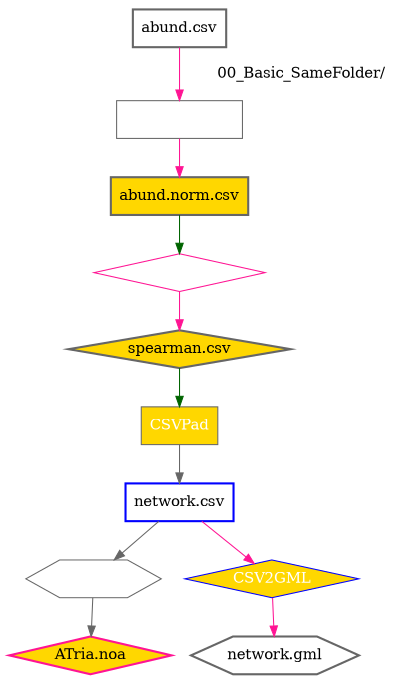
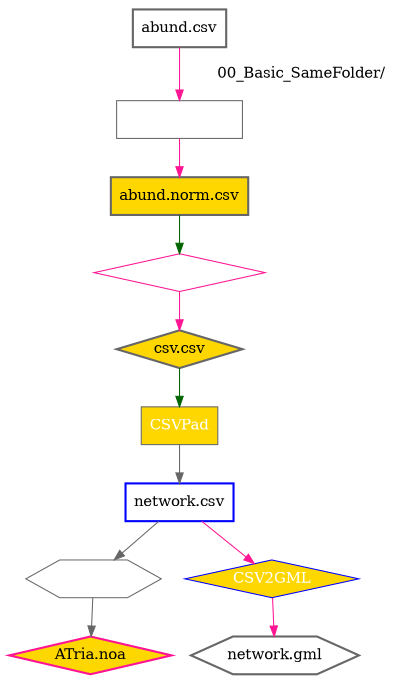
  digraph {
    node [color=gray40 fillcolor=white shape=box style="bold,filled"]
    edge [color=deeppink]
    n1 [label="abund.csv"]
    n2 [fontcolor=white label=CSVNormalize style=filled]
    n3 [fillcolor=gold label="abund.norm.csv"]
    n4 [color=deeppink fontcolor=white label=Spearman shape=diamond style=filled]
-   n5 [fillcolor=gold label="spearman.csv" shape=diamond]
+   n5 [fillcolor=gold label="csv.csv" shape=diamond]
    n6 [fillcolor=gold fontcolor=white label=CSVPad style=filled]
    n7 [color=blue label="network.csv"]
    n8 [fontcolor=white label=GPUATria shape=hexagon style=filled]
    n9 [color=blue fillcolor=gold fontcolor=white label=CSV2GML shape=diamond style=filled]
    n10 [color=deeppink fillcolor=gold label="ATria.noa" shape=diamond]
    n11 [label="network.gml" shape=hexagon]
    n1 -> n2 [label="	00_Basic_SameFolder/	"]
    n2 -> n3
    n3 -> n4 [color=darkgreen]
    n4 -> n5
    n5 -> n6 [color=darkgreen]
    n6 -> n7 [color=gray40]
    n7 -> n8 [color=gray40]
    n7 -> n9
    n8 -> n10 [color=gray40]
    n9 -> n11
  }
